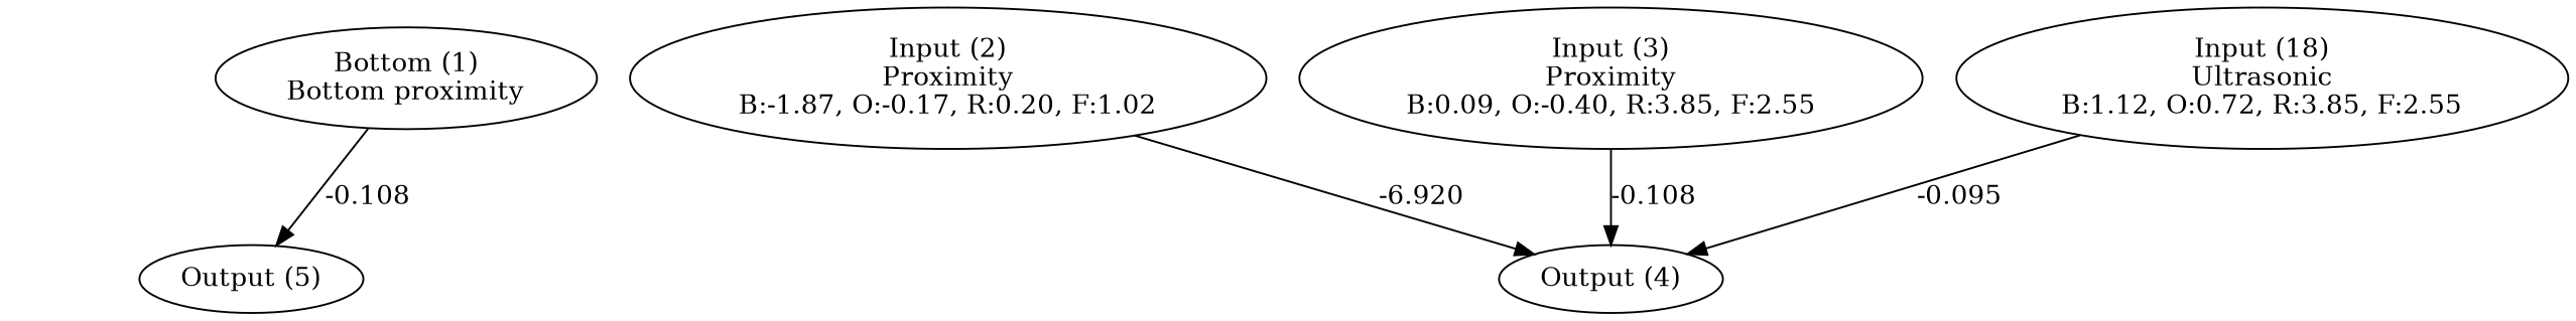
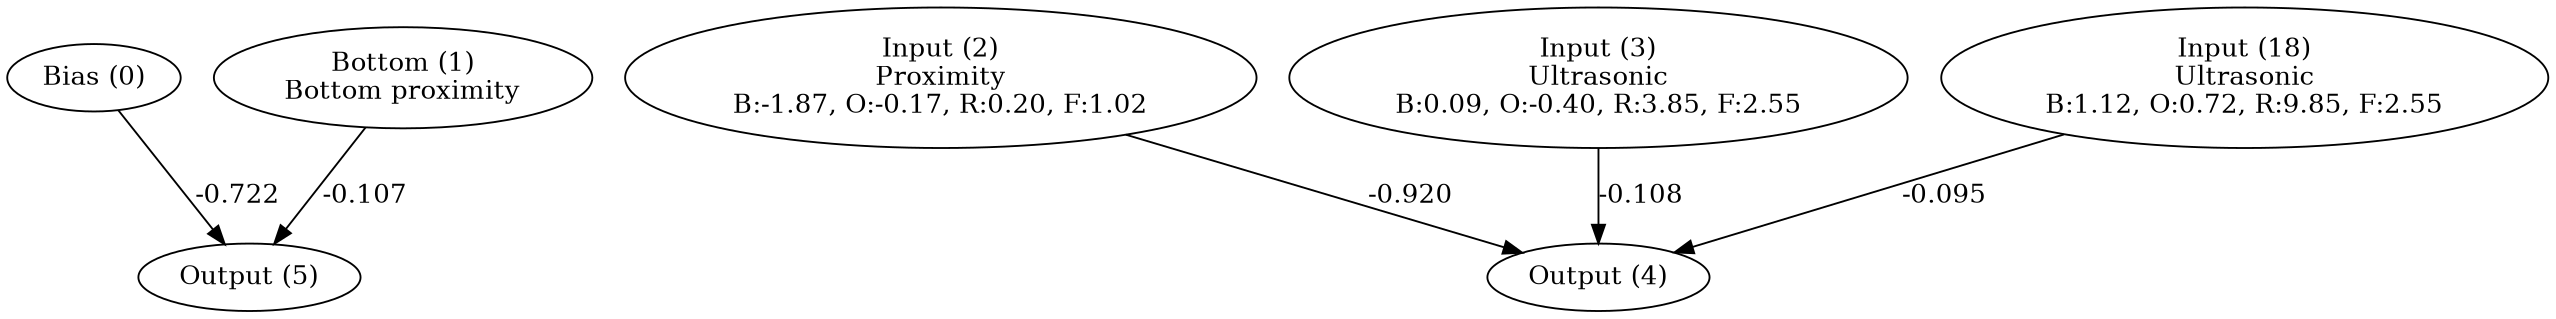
  digraph {
+   n1 [label="Bias (0)"]
    n2 [label="Bottom (1)\nBottom proximity"]
    n3 [label="Input (2)\nProximity\nB:-1.87, O:-0.17, R:0.20, F:1.02"]
-   n4 [label="Input (3)\nProximity\nB:0.09, O:-0.40, R:3.85, F:2.55"]
-   n5 [label="Input (18)\nUltrasonic\nB:1.12, O:0.72, R:3.85, F:2.55"]
+   n4 [label="Input (3)\nUltrasonic\nB:0.09, O:-0.40, R:3.85, F:2.55"]
+   n5 [label="Input (18)\nUltrasonic\nB:1.12, O:0.72, R:9.85, F:2.55"]
    n6 [label="Output (4)"]
    n7 [label="Output (5)"]
    subgraph sub_1 {
      rank=same
+     n1
      n2
      n3
      n4
      n5
    }
    subgraph sub_2 {
      rank=same
      n6
      n7
    }
-   n2 -> n7 [label=-0.108]
-   n3 -> n6 [label=-6.920]
+   n1 -> n7 [label=-0.722]
+   n2 -> n7 [label=-0.107]
+   n3 -> n6 [label=-0.920]
    n4 -> n6 [label=-0.108]
    n5 -> n6 [label=-0.095]
  }
